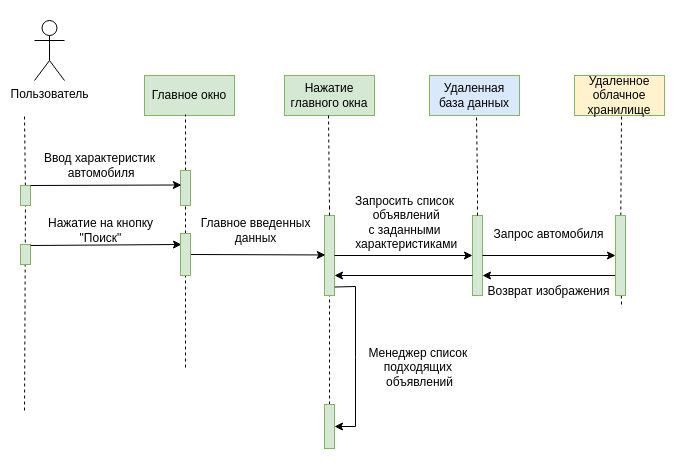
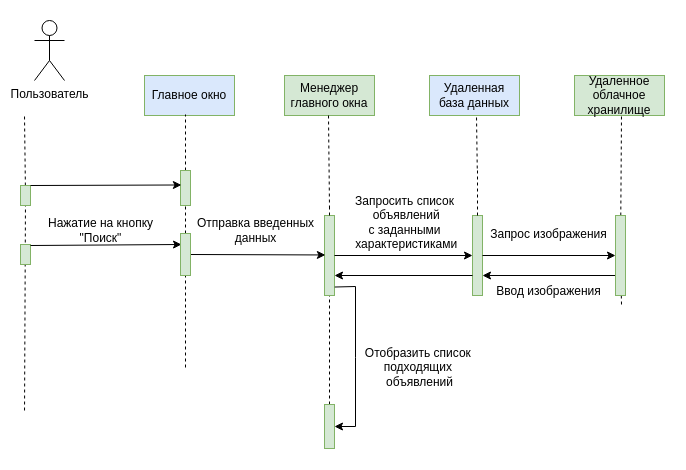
  <mxCell id="0" />
  <mxCell id="1" parent="0" />
  <mxCell id="2" value="Пользователь" style="shape=umlActor;verticalLabelPosition=bottom;verticalAlign=top;html=1;outlineConnect=0;" parent="1" vertex="1"><mxGeometry x="34" y="20" width="30" height="60" as="geometry" /></mxCell>
  <mxCell id="3" value="" style="endArrow=none;dashed=1;html=1;rounded=0;" parent="1" source="9" edge="1"><mxGeometry width="50" height="50" relative="1" as="geometry"><mxPoint x="24" y="575" as="sourcePoint" /><mxPoint x="24" y="115" as="targetPoint" /></mxGeometry></mxCell>
- <mxCell id="4" value="Главное окно" style="rounded=0;whiteSpace=wrap;html=1;fillColor=#d5e8d4;strokeColor=#82b366;" parent="1" vertex="1"><mxGeometry x="144" y="75" width="90" height="40" as="geometry" /></mxCell>
- <mxCell id="5" value="Нажатие главного окна" style="rounded=0;whiteSpace=wrap;html=1;fillColor=#d5e8d4;strokeColor=#82b366;" parent="1" vertex="1"><mxGeometry x="284" y="75" width="90" height="40" as="geometry" /></mxCell>
+ <mxCell id="4" value="Главное окно" style="rounded=0;whiteSpace=wrap;html=1;fillColor=#dae8fc;strokeColor=#82b366;" parent="1" vertex="1"><mxGeometry x="144" y="75" width="90" height="40" as="geometry" /></mxCell>
+ <mxCell id="5" value="Менеджер главного окна" style="rounded=0;whiteSpace=wrap;html=1;fillColor=#d5e8d4;strokeColor=#82b366;" parent="1" vertex="1"><mxGeometry x="284" y="75" width="90" height="40" as="geometry" /></mxCell>
  <mxCell id="6" value="" style="endArrow=none;dashed=1;html=1;rounded=0;" parent="1" source="12" edge="1"><mxGeometry width="50" height="50" relative="1" as="geometry"><mxPoint x="185" y="574" as="sourcePoint" /><mxPoint x="185" y="114" as="targetPoint" /></mxGeometry></mxCell>
  <mxCell id="7" value="" style="endArrow=none;dashed=1;html=1;rounded=0;" parent="1" edge="1"><mxGeometry width="50" height="50" relative="1" as="geometry"><mxPoint x="329" y="208" as="sourcePoint" /><mxPoint x="328" y="115" as="targetPoint" /></mxGeometry></mxCell>
  <mxCell id="8" value="" style="endArrow=none;dashed=1;html=1;rounded=0;" parent="1" target="9" edge="1"><mxGeometry width="50" height="50" relative="1" as="geometry"><mxPoint x="24.044" y="410" as="sourcePoint" /><mxPoint x="24" y="115" as="targetPoint" /></mxGeometry></mxCell>
  <mxCell id="9" value="" style="rounded=0;whiteSpace=wrap;html=1;fillColor=#d5e8d4;strokeColor=#82b366;" parent="1" vertex="1"><mxGeometry x="20" y="185" width="10" height="20" as="geometry" /></mxCell>
  <mxCell id="10" value="" style="rounded=0;whiteSpace=wrap;html=1;fillColor=#d5e8d4;strokeColor=#82b366;" parent="1" vertex="1"><mxGeometry x="20" y="244" width="10" height="20" as="geometry" /></mxCell>
  <mxCell id="11" value="" style="endArrow=none;dashed=1;html=1;rounded=0;" parent="1" source="29" target="12" edge="1"><mxGeometry width="50" height="50" relative="1" as="geometry"><mxPoint x="185" y="367" as="sourcePoint" /><mxPoint x="185" y="114" as="targetPoint" /></mxGeometry></mxCell>
  <mxCell id="12" value="" style="rounded=0;whiteSpace=wrap;html=1;fillColor=#d5e8d4;strokeColor=#82b366;" parent="1" vertex="1"><mxGeometry x="180" y="170" width="10" height="35" as="geometry" /></mxCell>
  <mxCell id="13" value="" style="endArrow=classic;html=1;rounded=0;exitX=1;exitY=0;exitDx=0;exitDy=0;entryX=0.088;entryY=0.414;entryDx=0;entryDy=0;entryPerimeter=0;" parent="1" source="9" target="12" edge="1"><mxGeometry width="50" height="50" relative="1" as="geometry"><mxPoint x="34" y="195" as="sourcePoint" /><mxPoint x="174" y="185" as="targetPoint" /></mxGeometry></mxCell>
  <mxCell id="14" value="" style="endArrow=classic;html=1;rounded=0;exitX=1;exitY=0;exitDx=0;exitDy=0;entryX=0.088;entryY=0.414;entryDx=0;entryDy=0;entryPerimeter=0;" parent="1" edge="1"><mxGeometry width="50" height="50" relative="1" as="geometry"><mxPoint x="30" y="245" as="sourcePoint" /><mxPoint x="181" y="244" as="targetPoint" /></mxGeometry></mxCell>
  <mxCell id="15" value="" style="endArrow=none;dashed=1;html=1;rounded=0;entryX=0.5;entryY=1;entryDx=0;entryDy=0;" parent="1" source="31" target="16" edge="1"><mxGeometry width="50" height="50" relative="1" as="geometry"><mxPoint x="329" y="484" as="sourcePoint" /><mxPoint x="329" y="364" as="targetPoint" /></mxGeometry></mxCell>
  <mxCell id="16" value="" style="rounded=0;whiteSpace=wrap;html=1;fillColor=#d5e8d4;strokeColor=#82b366;" parent="1" vertex="1"><mxGeometry x="324" y="215" width="10" height="80" as="geometry" /></mxCell>
- <mxCell id="17" value="Ввод характеристик&lt;div&gt;&lt;span style=&quot;background-color: initial;&quot;&gt;&amp;nbsp;автомобиля&lt;/span&gt;&lt;/div&gt;" style="text;html=1;align=center;verticalAlign=middle;resizable=0;points=[];autosize=1;strokeColor=none;fillColor=none;" parent="1" vertex="1"><mxGeometry x="34.5" y="144" width="129" height="41" as="geometry" /></mxCell>
  <mxCell id="18" value="Нажатие на кнопку&lt;div&gt;&quot;Поиск&quot;&lt;/div&gt;" style="text;html=1;align=center;verticalAlign=middle;resizable=0;points=[];autosize=1;strokeColor=none;fillColor=none;" parent="1" vertex="1"><mxGeometry x="38" y="209" width="123" height="41" as="geometry" /></mxCell>
  <mxCell id="19" value="Удаленная база данных" style="rounded=0;whiteSpace=wrap;html=1;fillColor=#dae8fc;strokeColor=#82b366;" parent="1" vertex="1"><mxGeometry x="429" y="75" width="90" height="40" as="geometry" /></mxCell>
  <mxCell id="20" value="" style="endArrow=none;dashed=1;html=1;rounded=0;" parent="1" edge="1"><mxGeometry width="50" height="50" relative="1" as="geometry"><mxPoint x="476.752" y="168" as="sourcePoint" /><mxPoint x="476" y="115" as="targetPoint" /></mxGeometry></mxCell>
  <mxCell id="21" value="" style="rounded=0;whiteSpace=wrap;html=1;fillColor=#d5e8d4;strokeColor=#82b366;" parent="1" vertex="1"><mxGeometry x="472" y="215" width="10" height="80" as="geometry" /></mxCell>
  <mxCell id="22" value="" style="endArrow=none;dashed=1;html=1;rounded=0;" parent="1" source="16" edge="1"><mxGeometry width="50" height="50" relative="1" as="geometry"><mxPoint x="329" y="215" as="sourcePoint" /><mxPoint x="329" y="203" as="targetPoint" /></mxGeometry></mxCell>
  <mxCell id="23" value="" style="endArrow=none;dashed=1;html=1;rounded=0;" edge="1" parent="1" source="21"><mxGeometry width="50" height="50" relative="1" as="geometry"><mxPoint x="477" y="216" as="sourcePoint" /><mxPoint x="477" y="168" as="targetPoint" /></mxGeometry></mxCell>
  <mxCell id="24" value="" style="endArrow=classic;html=1;rounded=0;entryX=0.088;entryY=0.556;entryDx=0;entryDy=0;exitX=1;exitY=0.5;exitDx=0;exitDy=0;entryPerimeter=0;" edge="1" parent="1" source="29"><mxGeometry width="50" height="50" relative="1" as="geometry"><mxPoint x="191" y="147" as="sourcePoint" /><mxPoint x="324.88" y="254.464" as="targetPoint" /></mxGeometry></mxCell>
- <mxCell id="25" value="Главное введенных&lt;div&gt;данных&lt;/div&gt;" style="text;html=1;align=center;verticalAlign=middle;resizable=0;points=[];autosize=1;strokeColor=none;fillColor=none;" parent="1" vertex="1"><mxGeometry x="187" y="209.5" width="135" height="41" as="geometry" /></mxCell>
- <mxCell id="26" value="Удаленное облачное хранилище" style="rounded=0;whiteSpace=wrap;html=1;fillColor=#fff2cc;strokeColor=#82b366;" vertex="1" parent="1"><mxGeometry x="574" y="75" width="90" height="40" as="geometry" /></mxCell>
+ <mxCell id="25" value="Отправка введенных&lt;div&gt;данных&lt;/div&gt;" style="text;html=1;align=center;verticalAlign=middle;resizable=0;points=[];autosize=1;strokeColor=none;fillColor=none;" parent="1" vertex="1"><mxGeometry x="187" y="209.5" width="135" height="41" as="geometry" /></mxCell>
+ <mxCell id="26" value="Удаленное облачное хранилище" style="rounded=0;whiteSpace=wrap;html=1;fillColor=#d5e8d4;strokeColor=#82b366;" vertex="1" parent="1"><mxGeometry x="574" y="75" width="90" height="40" as="geometry" /></mxCell>
  <mxCell id="27" value="" style="endArrow=classic;html=1;rounded=0;exitX=1;exitY=0.5;exitDx=0;exitDy=0;entryX=0;entryY=0.5;entryDx=0;entryDy=0;" edge="1" parent="1" source="16" target="21"><mxGeometry width="50" height="50" relative="1" as="geometry"><mxPoint x="334" y="251" as="sourcePoint" /><mxPoint x="485" y="250" as="targetPoint" /></mxGeometry></mxCell>
  <mxCell id="28" value="" style="endArrow=none;dashed=1;html=1;rounded=0;" edge="1" parent="1" target="29"><mxGeometry width="50" height="50" relative="1" as="geometry"><mxPoint x="185" y="367" as="sourcePoint" /><mxPoint x="185" y="205" as="targetPoint" /></mxGeometry></mxCell>
  <mxCell id="29" value="" style="rounded=0;whiteSpace=wrap;html=1;fillColor=#d5e8d4;strokeColor=#82b366;" parent="1" vertex="1"><mxGeometry x="180" y="233" width="10" height="42" as="geometry" /></mxCell>
  <mxCell id="30" value="" style="endArrow=none;dashed=1;html=1;rounded=0;" edge="1" parent="1" target="31"><mxGeometry width="50" height="50" relative="1" as="geometry"><mxPoint x="329" y="415" as="sourcePoint" /><mxPoint x="329" y="295" as="targetPoint" /></mxGeometry></mxCell>
  <mxCell id="31" value="" style="rounded=0;whiteSpace=wrap;html=1;fillColor=#d5e8d4;strokeColor=#82b366;" vertex="1" parent="1"><mxGeometry x="324" y="404" width="10" height="44" as="geometry" /></mxCell>
  <mxCell id="32" value="" style="endArrow=none;dashed=1;html=1;rounded=0;" edge="1" parent="1" source="35"><mxGeometry width="50" height="50" relative="1" as="geometry"><mxPoint x="621" y="378" as="sourcePoint" /><mxPoint x="621" y="115" as="targetPoint" /></mxGeometry></mxCell>
  <mxCell id="33" value="" style="endArrow=classic;html=1;rounded=0;exitX=0;exitY=0.75;exitDx=0;exitDy=0;entryX=1;entryY=0.75;entryDx=0;entryDy=0;" edge="1" parent="1" source="35" target="21"><mxGeometry width="50" height="50" relative="1" as="geometry"><mxPoint x="334" y="352.29" as="sourcePoint" /><mxPoint x="614" y="352" as="targetPoint" /></mxGeometry></mxCell>
  <mxCell id="34" value="" style="endArrow=none;dashed=1;html=1;rounded=0;" edge="1" parent="1" target="35"><mxGeometry width="50" height="50" relative="1" as="geometry"><mxPoint x="621" y="304" as="sourcePoint" /><mxPoint x="621" y="9" as="targetPoint" /></mxGeometry></mxCell>
  <mxCell id="35" value="" style="rounded=0;whiteSpace=wrap;html=1;fillColor=#d5e8d4;strokeColor=#82b366;" vertex="1" parent="1"><mxGeometry x="615" y="215" width="10" height="80" as="geometry" /></mxCell>
  <mxCell id="36" value="" style="endArrow=classic;html=1;rounded=0;entryX=0;entryY=0.5;entryDx=0;entryDy=0;exitX=1;exitY=0.5;exitDx=0;exitDy=0;" edge="1" parent="1" source="21" target="35"><mxGeometry width="50" height="50" relative="1" as="geometry"><mxPoint x="614" y="368" as="sourcePoint" /><mxPoint x="453" y="371" as="targetPoint" /></mxGeometry></mxCell>
  <mxCell id="37" value="&lt;font style=&quot;font-size: 12px;&quot;&gt;Запросить список&lt;/font&gt;&lt;div&gt;&lt;font style=&quot;font-size: 12px;&quot;&gt;&amp;nbsp;объявлений&lt;/font&gt;&lt;div&gt;&lt;div style=&quot;&quot;&gt;&lt;font style=&quot;font-size: 12px;&quot;&gt;с заданными&lt;/font&gt;&lt;/div&gt;&lt;div style=&quot;&quot;&gt;&lt;font style=&quot;font-size: 12px;&quot;&gt;&amp;nbsp;характеристиками&lt;/font&gt;&lt;/div&gt;&lt;/div&gt;&lt;/div&gt;" style="text;html=1;align=center;verticalAlign=middle;resizable=0;points=[];autosize=1;strokeColor=none;fillColor=none;" vertex="1" parent="1"><mxGeometry x="342" y="187" width="123" height="70" as="geometry" /></mxCell>
- <mxCell id="38" value="Запрос автомобиля" style="text;html=1;align=center;verticalAlign=middle;resizable=0;points=[];autosize=1;strokeColor=none;fillColor=none;" vertex="1" parent="1"><mxGeometry x="480" y="221" width="135" height="26" as="geometry" /></mxCell>
- <mxCell id="39" value="Возврат изображения" style="text;html=1;align=center;verticalAlign=middle;resizable=0;points=[];autosize=1;strokeColor=none;fillColor=none;" vertex="1" parent="1"><mxGeometry x="477.5" y="278" width="140" height="26" as="geometry" /></mxCell>
+ <mxCell id="38" value="Запрос изображения" style="text;html=1;align=center;verticalAlign=middle;resizable=0;points=[];autosize=1;strokeColor=none;fillColor=none;" vertex="1" parent="1"><mxGeometry x="480" y="221" width="135" height="26" as="geometry" /></mxCell>
+ <mxCell id="39" value="Ввод изображения" style="text;html=1;align=center;verticalAlign=middle;resizable=0;points=[];autosize=1;strokeColor=none;fillColor=none;" vertex="1" parent="1"><mxGeometry x="477.5" y="278" width="140" height="26" as="geometry" /></mxCell>
  <mxCell id="40" value="" style="endArrow=classic;html=1;rounded=0;exitX=1.024;exitY=0.894;exitDx=0;exitDy=0;entryX=1;entryY=0.5;entryDx=0;entryDy=0;exitPerimeter=0;" edge="1" parent="1" source="16" target="31"><mxGeometry width="50" height="50" relative="1" as="geometry"><mxPoint x="333.3" y="357.12" as="sourcePoint" /><mxPoint x="407" y="355" as="targetPoint" /><Array as="points"><mxPoint x="355" y="286" /><mxPoint x="355" y="357" /><mxPoint x="355" y="426" /></Array></mxGeometry></mxCell>
- <mxCell id="41" value="Менеджер список&amp;nbsp;&lt;div&gt;подходящих&amp;nbsp;&lt;/div&gt;&lt;div&gt;объявлений&lt;/div&gt;" style="text;html=1;align=center;verticalAlign=middle;resizable=0;points=[];autosize=1;strokeColor=none;fillColor=none;" vertex="1" parent="1"><mxGeometry x="355" y="339" width="127" height="55" as="geometry" /></mxCell>
+ <mxCell id="41" value="Отобразить список&amp;nbsp;&lt;div&gt;подходящих&amp;nbsp;&lt;/div&gt;&lt;div&gt;объявлений&lt;/div&gt;" style="text;html=1;align=center;verticalAlign=middle;resizable=0;points=[];autosize=1;strokeColor=none;fillColor=none;" vertex="1" parent="1"><mxGeometry x="355" y="339" width="127" height="55" as="geometry" /></mxCell>
  <mxCell id="42" value="" style="endArrow=classic;html=1;rounded=0;entryX=1;entryY=0.75;entryDx=0;entryDy=0;exitX=0;exitY=0.75;exitDx=0;exitDy=0;" edge="1" parent="1" source="21"><mxGeometry width="50" height="50" relative="1" as="geometry"><mxPoint x="471" y="275" as="sourcePoint" /><mxPoint x="334" y="275" as="targetPoint" /></mxGeometry></mxCell>
